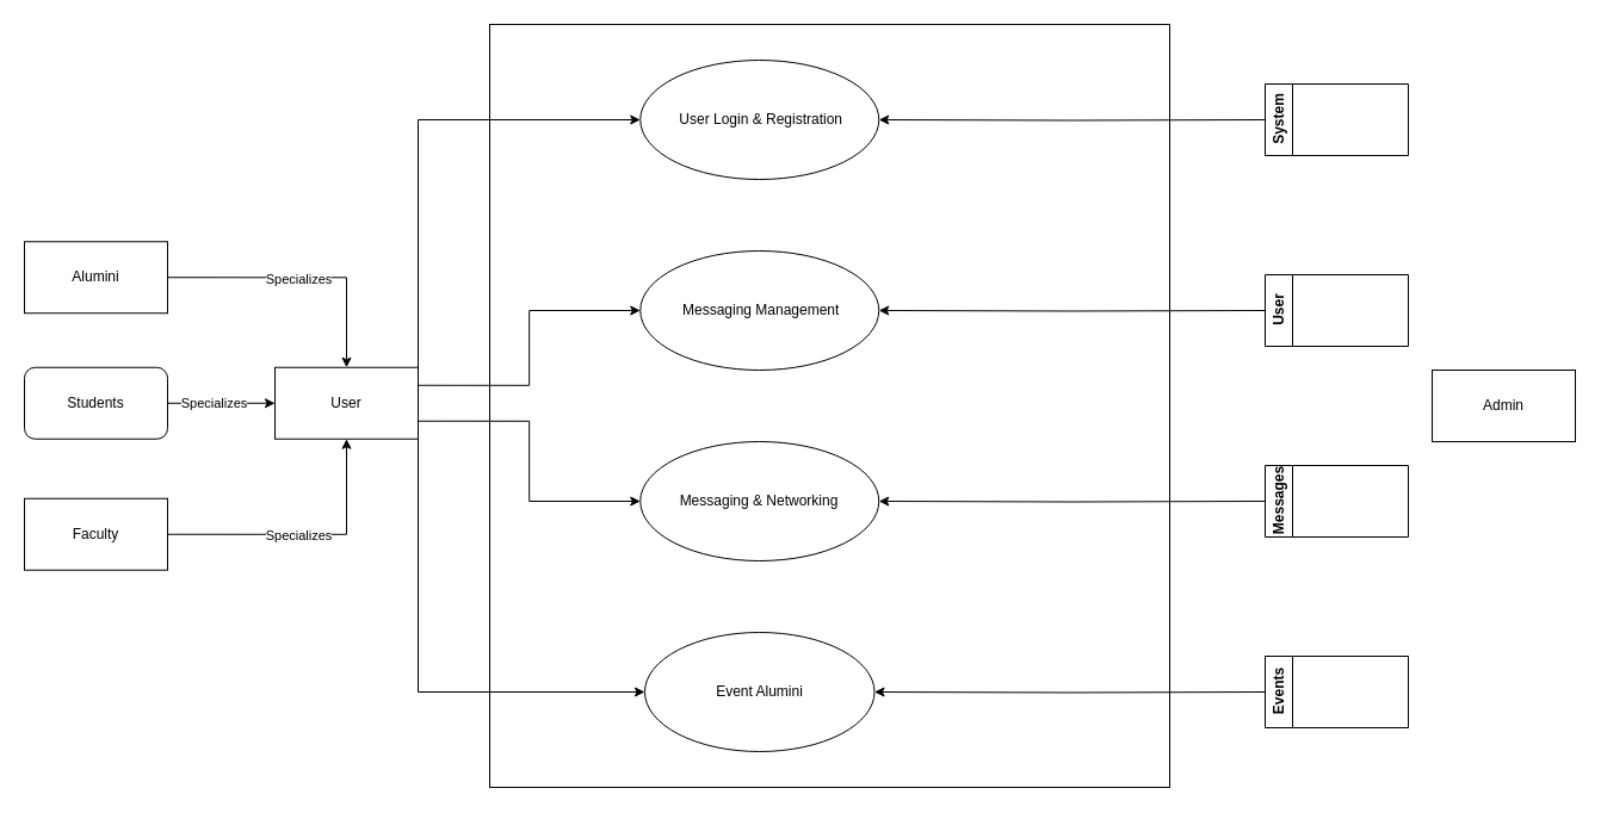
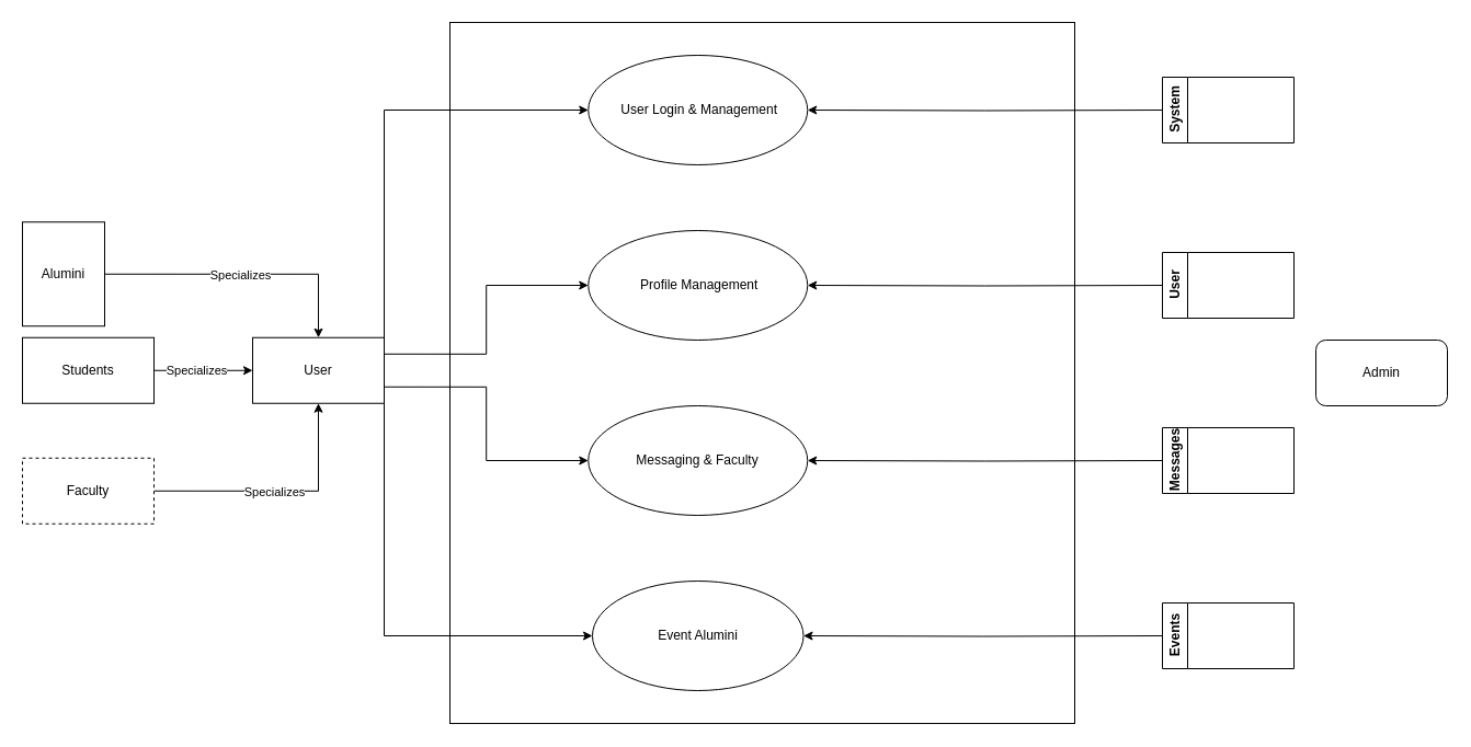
  <mxCell id="0" />
  <mxCell id="1" parent="0" />
  <mxCell id="2" value="" style="rounded=0;whiteSpace=wrap;html=1;" vertex="1" parent="1"><mxGeometry x="410" y="20" width="570" height="640" as="geometry" /></mxCell>
  <mxCell id="3" style="edgeStyle=orthogonalEdgeStyle;rounded=0;orthogonalLoop=1;jettySize=auto;html=1;exitX=1;exitY=0.5;exitDx=0;exitDy=0;entryX=0.5;entryY=0;entryDx=0;entryDy=0;" edge="1" parent="1" source="5" target="25"><mxGeometry relative="1" as="geometry" /></mxCell>
  <mxCell id="4" value="&lt;div&gt;Specializes&lt;/div&gt;" style="edgeLabel;html=1;align=center;verticalAlign=middle;resizable=0;points=[];" vertex="1" connectable="0" parent="3"><mxGeometry x="-0.02" y="-1" relative="1" as="geometry"><mxPoint as="offset" /></mxGeometry></mxCell>
- <mxCell id="5" value="Alumini" style="rounded=0;whiteSpace=wrap;html=1;" vertex="1" parent="1"><mxGeometry x="20" y="202.25" width="120" height="60" as="geometry" /></mxCell>
- <mxCell id="6" value="Admin" style="rounded=0;whiteSpace=wrap;html=1;" vertex="1" parent="1"><mxGeometry x="1200" y="310" width="120" height="60" as="geometry" /></mxCell>
+ <mxCell id="5" value="Alumini" style="rounded=0;whiteSpace=wrap;html=1;" vertex="1" parent="1"><mxGeometry x="20" y="202.25" width="75" height="95" as="geometry" /></mxCell>
+ <mxCell id="6" value="Admin" style="whiteSpace=wrap;html=1;rounded=1;" vertex="1" parent="1"><mxGeometry x="1200" y="310" width="120" height="60" as="geometry" /></mxCell>
  <mxCell id="7" style="edgeStyle=orthogonalEdgeStyle;rounded=0;orthogonalLoop=1;jettySize=auto;html=1;exitX=1;exitY=0.5;exitDx=0;exitDy=0;entryX=0.5;entryY=1;entryDx=0;entryDy=0;" edge="1" parent="1" source="9" target="25"><mxGeometry relative="1" as="geometry" /></mxCell>
  <mxCell id="8" value="Specializes" style="edgeLabel;html=1;align=center;verticalAlign=middle;resizable=0;points=[];" vertex="1" connectable="0" parent="7"><mxGeometry x="-0.04" y="-1" relative="1" as="geometry"><mxPoint as="offset" /></mxGeometry></mxCell>
- <mxCell id="9" value="Faculty" style="rounded=0;whiteSpace=wrap;html=1;" vertex="1" parent="1"><mxGeometry x="20" y="417.75" width="120" height="60" as="geometry" /></mxCell>
+ <mxCell id="9" value="Faculty" style="rounded=0;whiteSpace=wrap;html=1;dashed=1;" vertex="1" parent="1"><mxGeometry x="20" y="417.75" width="120" height="60" as="geometry" /></mxCell>
  <mxCell id="10" style="edgeStyle=orthogonalEdgeStyle;rounded=0;orthogonalLoop=1;jettySize=auto;html=1;exitX=1;exitY=0.5;exitDx=0;exitDy=0;entryX=0;entryY=0.5;entryDx=0;entryDy=0;" edge="1" parent="1" source="12" target="25"><mxGeometry relative="1" as="geometry" /></mxCell>
  <mxCell id="11" value="Specializes" style="edgeLabel;html=1;align=center;verticalAlign=middle;resizable=0;points=[];" vertex="1" connectable="0" parent="10"><mxGeometry x="-0.162" relative="1" as="geometry"><mxPoint as="offset" /></mxGeometry></mxCell>
- <mxCell id="12" value="Students" style="whiteSpace=wrap;html=1;rounded=1;" vertex="1" parent="1"><mxGeometry x="20" y="307.75" width="120" height="60" as="geometry" /></mxCell>
- <mxCell id="13" value="&amp;nbsp;Messaging Management" style="ellipse;whiteSpace=wrap;html=1;" vertex="1" parent="1"><mxGeometry x="536.25" y="210" width="200" height="100" as="geometry" /></mxCell>
- <mxCell id="14" value="&amp;nbsp;User Login &amp;amp; Registration" style="ellipse;whiteSpace=wrap;html=1;" vertex="1" parent="1"><mxGeometry x="536.25" y="50" width="200" height="100" as="geometry" /></mxCell>
- <mxCell id="15" value="Messaging &amp;amp; Networking" style="ellipse;whiteSpace=wrap;html=1;" vertex="1" parent="1"><mxGeometry x="536.25" y="370" width="200" height="100" as="geometry" /></mxCell>
+ <mxCell id="12" value="Students" style="rounded=0;whiteSpace=wrap;html=1;" vertex="1" parent="1"><mxGeometry x="20" y="307.75" width="120" height="60" as="geometry" /></mxCell>
+ <mxCell id="13" value="&amp;nbsp;Profile Management" style="ellipse;whiteSpace=wrap;html=1;" vertex="1" parent="1"><mxGeometry x="536.25" y="210" width="200" height="100" as="geometry" /></mxCell>
+ <mxCell id="14" value="&amp;nbsp;User Login &amp;amp; Management" style="ellipse;whiteSpace=wrap;html=1;" vertex="1" parent="1"><mxGeometry x="536.25" y="50" width="200" height="100" as="geometry" /></mxCell>
+ <mxCell id="15" value="Messaging &amp;amp; Faculty" style="ellipse;whiteSpace=wrap;html=1;" vertex="1" parent="1"><mxGeometry x="536.25" y="370" width="200" height="100" as="geometry" /></mxCell>
  <mxCell id="16" value="Event Alumini" style="ellipse;whiteSpace=wrap;html=1;" vertex="1" parent="1"><mxGeometry x="540" y="530" width="192.5" height="100" as="geometry" /></mxCell>
  <mxCell id="17" style="edgeStyle=orthogonalEdgeStyle;rounded=0;orthogonalLoop=1;jettySize=auto;html=1;exitX=0;exitY=0.5;exitDx=0;exitDy=0;entryX=1;entryY=0.5;entryDx=0;entryDy=0;" edge="1" parent="1" target="13"><mxGeometry relative="1" as="geometry"><mxPoint x="1060" y="260" as="sourcePoint" /></mxGeometry></mxCell>
  <mxCell id="18" style="edgeStyle=orthogonalEdgeStyle;rounded=0;orthogonalLoop=1;jettySize=auto;html=1;exitX=0;exitY=0.5;exitDx=0;exitDy=0;entryX=1;entryY=0.5;entryDx=0;entryDy=0;" edge="1" parent="1" target="14"><mxGeometry relative="1" as="geometry"><mxPoint x="1060" y="100" as="sourcePoint" /></mxGeometry></mxCell>
  <mxCell id="19" style="edgeStyle=orthogonalEdgeStyle;rounded=0;orthogonalLoop=1;jettySize=auto;html=1;exitX=0;exitY=0.5;exitDx=0;exitDy=0;entryX=1;entryY=0.5;entryDx=0;entryDy=0;" edge="1" parent="1" target="16"><mxGeometry relative="1" as="geometry"><mxPoint x="1060" y="580" as="sourcePoint" /></mxGeometry></mxCell>
  <mxCell id="20" style="edgeStyle=orthogonalEdgeStyle;rounded=0;orthogonalLoop=1;jettySize=auto;html=1;exitX=0;exitY=0.5;exitDx=0;exitDy=0;entryX=1;entryY=0.5;entryDx=0;entryDy=0;" edge="1" parent="1" target="15"><mxGeometry relative="1" as="geometry"><mxPoint x="1060" y="420" as="sourcePoint" /></mxGeometry></mxCell>
  <mxCell id="21" style="edgeStyle=orthogonalEdgeStyle;rounded=0;orthogonalLoop=1;jettySize=auto;html=1;exitX=1;exitY=0;exitDx=0;exitDy=0;entryX=0;entryY=0.5;entryDx=0;entryDy=0;" edge="1" parent="1" source="25" target="14"><mxGeometry relative="1" as="geometry" /></mxCell>
  <mxCell id="22" style="edgeStyle=orthogonalEdgeStyle;rounded=0;orthogonalLoop=1;jettySize=auto;html=1;exitX=1;exitY=0.25;exitDx=0;exitDy=0;" edge="1" parent="1" source="25" target="13"><mxGeometry relative="1" as="geometry" /></mxCell>
  <mxCell id="23" style="edgeStyle=orthogonalEdgeStyle;rounded=0;orthogonalLoop=1;jettySize=auto;html=1;exitX=1;exitY=0.75;exitDx=0;exitDy=0;entryX=0;entryY=0.5;entryDx=0;entryDy=0;" edge="1" parent="1" source="25" target="15"><mxGeometry relative="1" as="geometry" /></mxCell>
  <mxCell id="24" style="edgeStyle=orthogonalEdgeStyle;rounded=0;orthogonalLoop=1;jettySize=auto;html=1;exitX=1;exitY=1;exitDx=0;exitDy=0;entryX=0;entryY=0.5;entryDx=0;entryDy=0;" edge="1" parent="1" source="25" target="16"><mxGeometry relative="1" as="geometry" /></mxCell>
  <mxCell id="25" value="&lt;div&gt;User&lt;/div&gt;" style="rounded=0;whiteSpace=wrap;html=1;" vertex="1" parent="1"><mxGeometry x="230" y="307.75" width="120" height="60" as="geometry" /></mxCell>
  <mxCell id="26" value="System" style="swimlane;horizontal=0;whiteSpace=wrap;html=1;" vertex="1" parent="1"><mxGeometry x="1060" y="70" width="120" height="60" as="geometry" /></mxCell>
  <mxCell id="27" value="&lt;div&gt;User&lt;/div&gt;" style="swimlane;horizontal=0;whiteSpace=wrap;html=1;" vertex="1" parent="1"><mxGeometry x="1060" y="230" width="120" height="60" as="geometry" /></mxCell>
  <mxCell id="28" value="Messages" style="swimlane;horizontal=0;whiteSpace=wrap;html=1;" vertex="1" parent="1"><mxGeometry x="1060" y="390" width="120" height="60" as="geometry" /></mxCell>
  <mxCell id="29" value="&lt;div&gt;Events&lt;/div&gt;" style="swimlane;horizontal=0;whiteSpace=wrap;html=1;" vertex="1" parent="1"><mxGeometry x="1060" y="550" width="120" height="60" as="geometry" /></mxCell>
